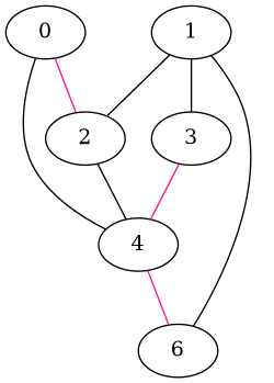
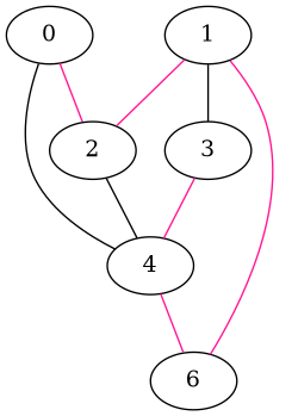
  graph {
    edge [color=deeppink]
    0
    2
    4
    6
    1
    3
    0 -- 2
    0 -- 4 [color=black]
    2 -- 4 [color=black]
    4 -- 6
-   1 -- 2 [color=black]
-   1 -- 6 [color=black]
+   1 -- 2
+   1 -- 6
    1 -- 3 [color=black]
    3 -- 4
  }
